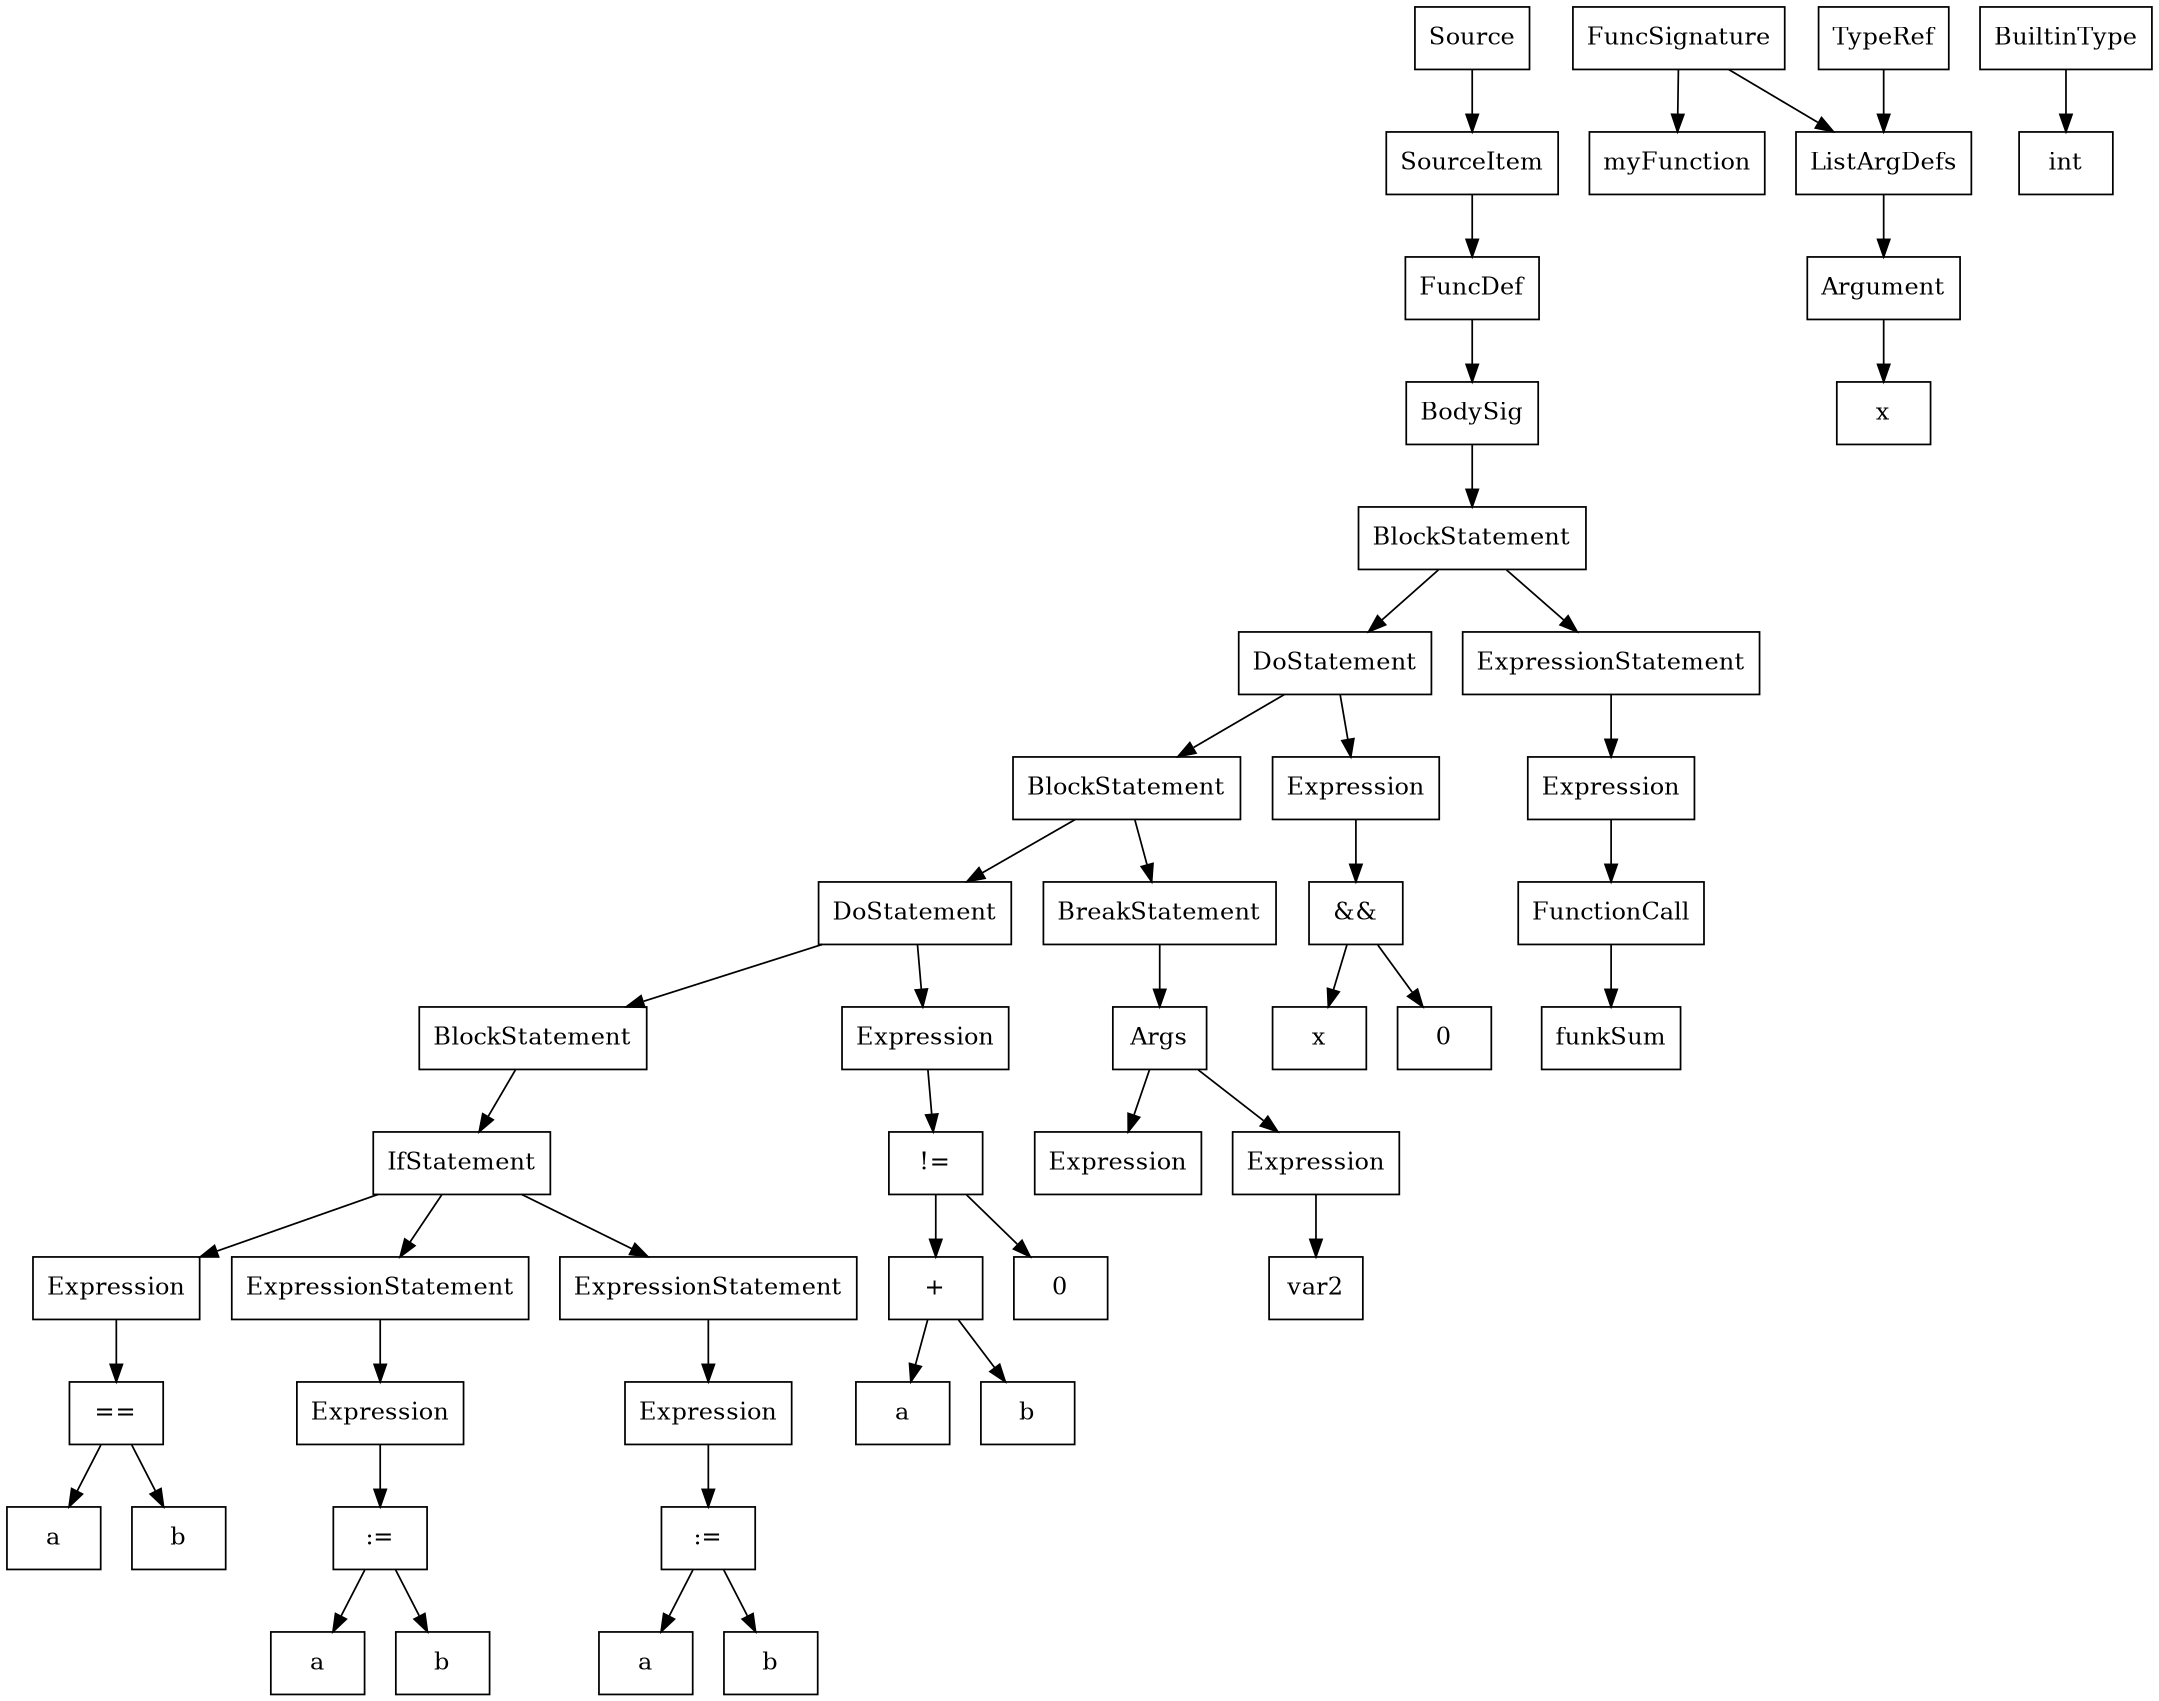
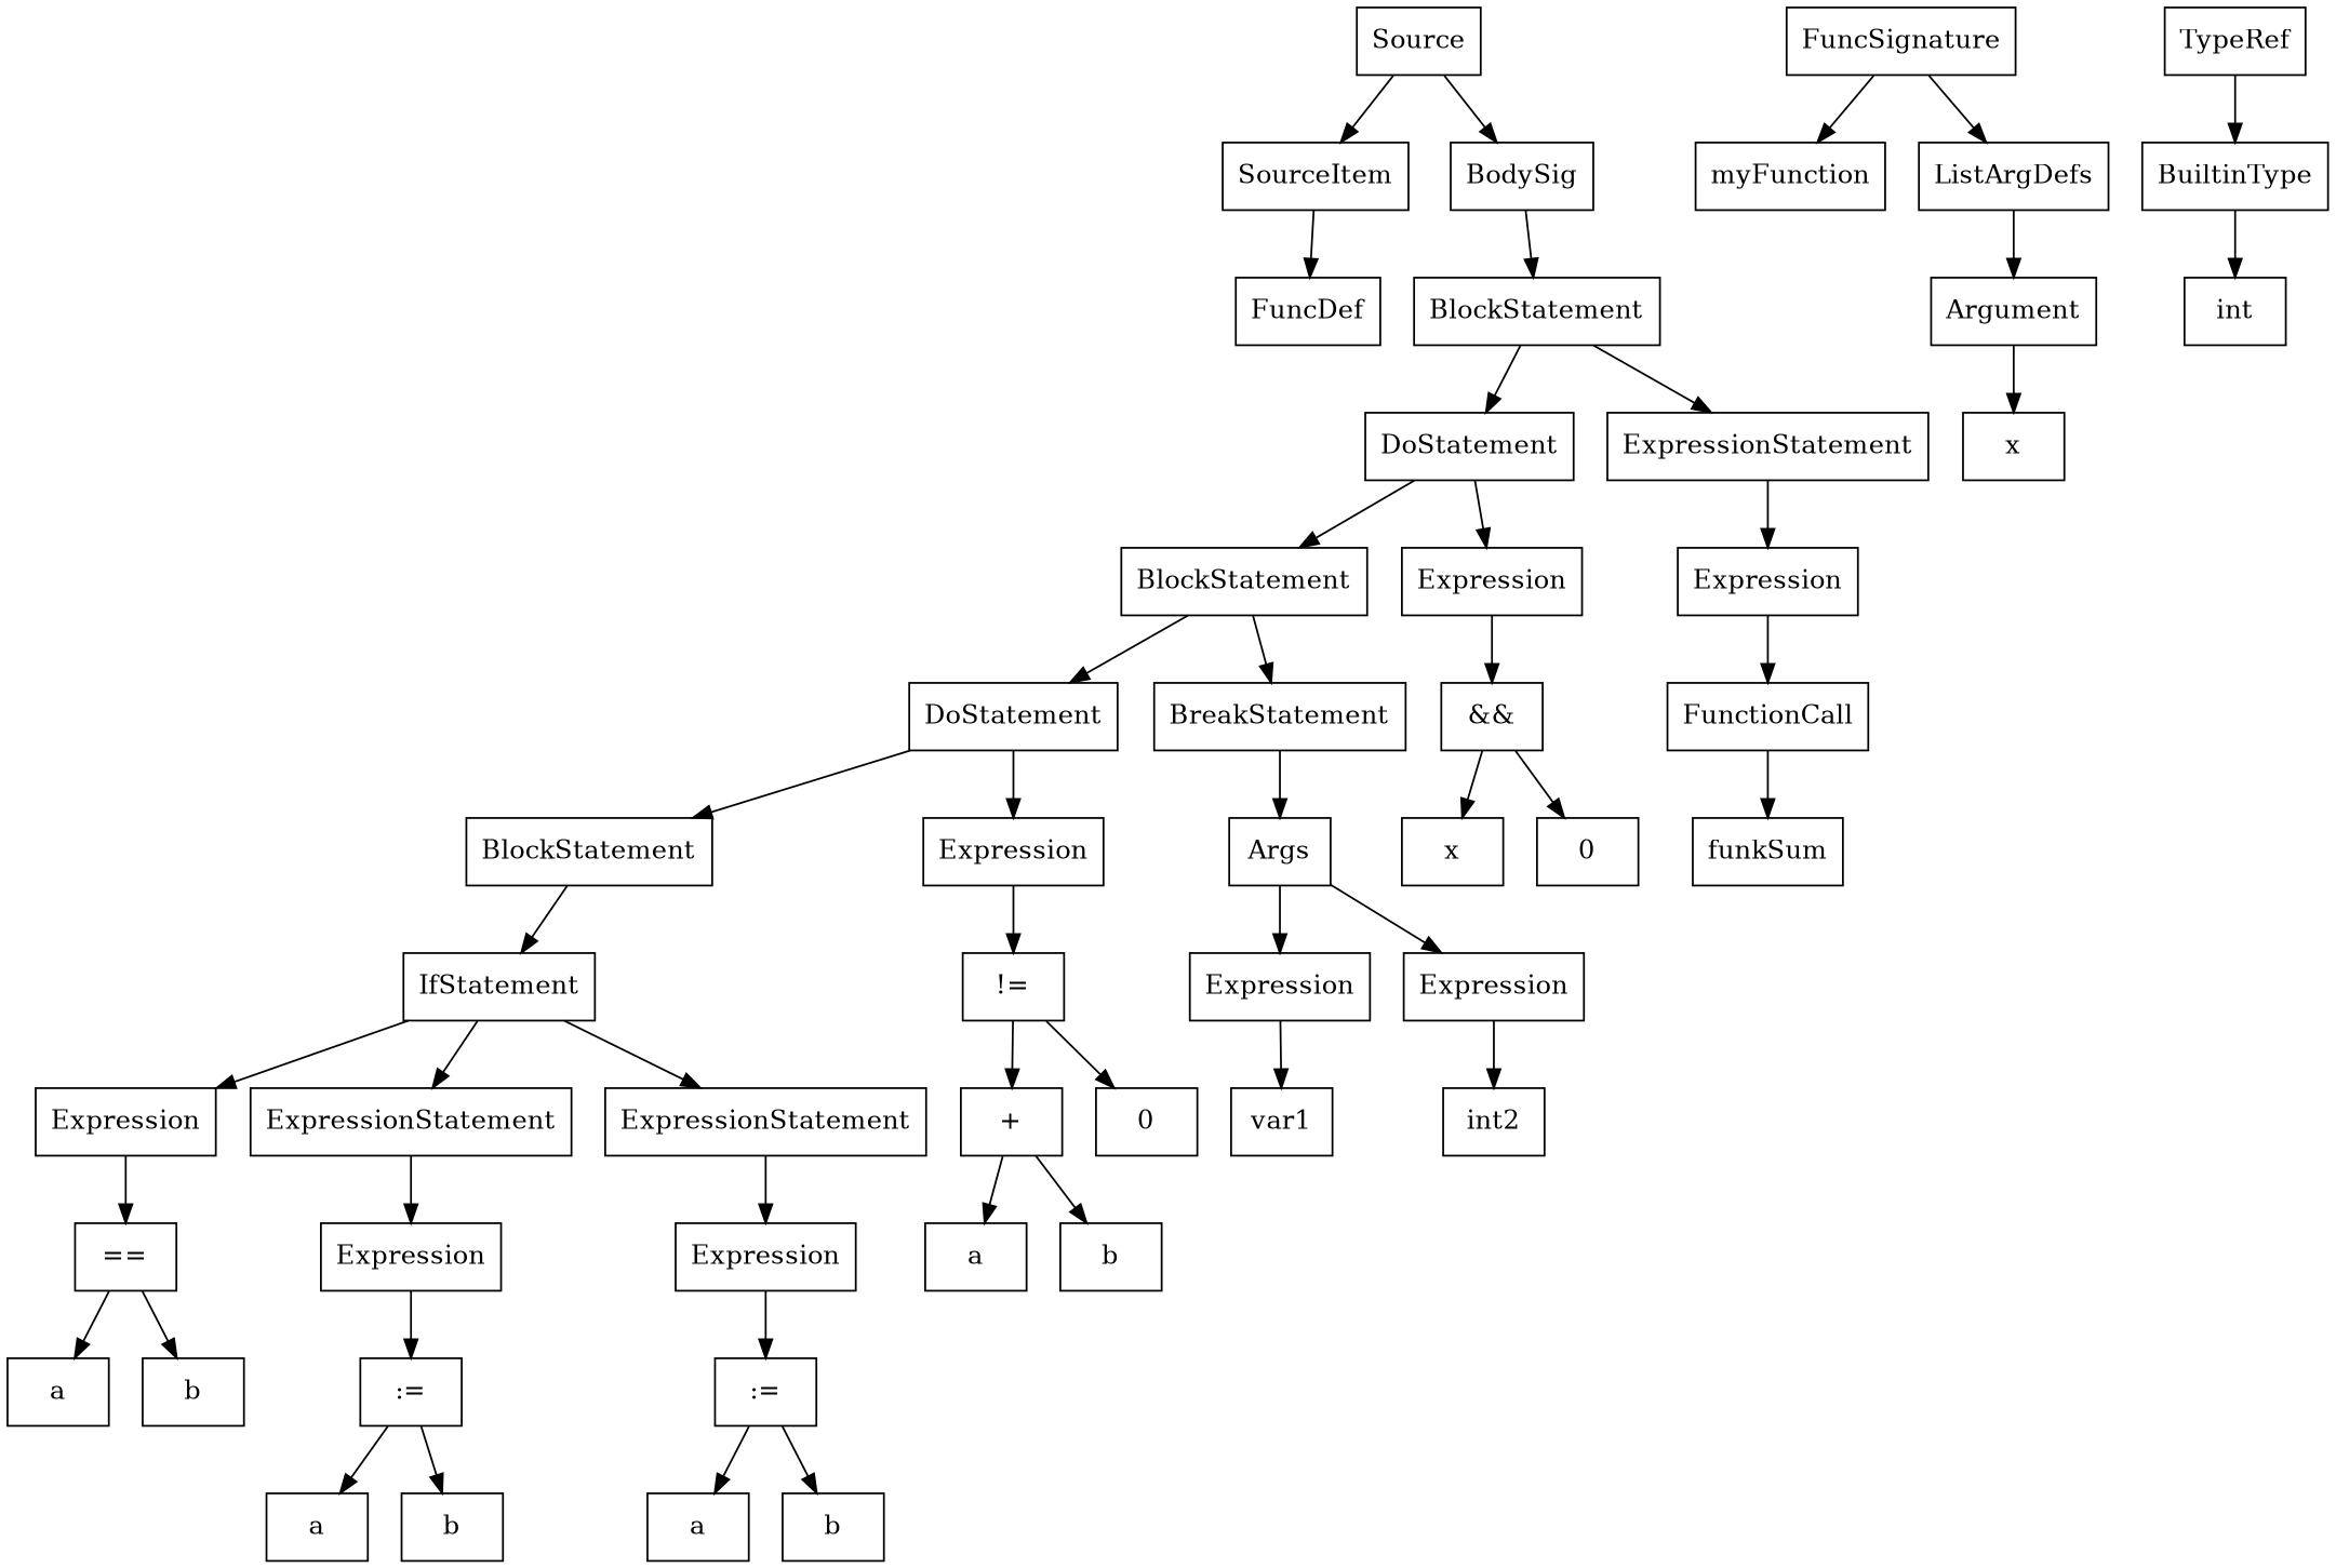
  digraph {
    node [shape=box]
    n1 [label=Source]
    n2 [label=SourceItem]
    n3 [label=FuncDef]
    n4 [label=BodySig]
    n5 [label=FuncSignature]
    n6 [label=myFunction]
    n7 [label=ListArgDefs]
    n8 [label=BlockStatement]
    n9 [label=Argument]
    n10 [label=x]
    n11 [label=TypeRef]
    n12 [label=BuiltinType]
    n13 [label=int]
    n14 [label=DoStatement]
    n15 [label=ExpressionStatement]
    n16 [label=BlockStatement]
    n17 [label=Expression]
    n18 [label=Expression]
    n19 [label=DoStatement]
    n20 [label=BreakStatement]
    n21 [label="&&"]
    n22 [label=BlockStatement]
    n23 [label=Expression]
    n24 [label=Args]
    n25 [label=IfStatement]
    n26 [label="!="]
    n27 [label=Expression]
    n28 [label=ExpressionStatement]
    n29 [label=ExpressionStatement]
    n30 [label="=="]
    n31 [label=Expression]
    n32 [label=Expression]
    n33 [label=a]
    n34 [label=b]
    n35 [label=":="]
    n36 [label=a]
    n37 [label=b]
    n38 [label=":="]
    n39 [label=a]
    n40 [label=b]
    n41 [label="+"]
    n42 [label=0]
    n43 [label=a]
    n44 [label=b]
    n45 [label=x]
    n46 [label=0]
    n47 [label=FunctionCall]
    n48 [label=funkSum]
    n49 [label=Expression]
    n50 [label=Expression]
-   n52 [label=var2]
+   n51 [label=var1]
+   n52 [label=int2]
    n1 -> n2
    n2 -> n3
-   n3 -> n4
+   n1 -> n4
    n4 -> n8
    n5 -> n6
    n5 -> n7
    n7 -> n9
    n8 -> n14
    n8 -> n15
    n9 -> n10
-   n11 -> n7
+   n11 -> n12
    n12 -> n13
    n14 -> n16
    n14 -> n17
    n15 -> n18
    n16 -> n19
    n16 -> n20
    n17 -> n21
    n18 -> n47
    n19 -> n22
    n19 -> n23
    n20 -> n24
    n21 -> n45
    n21 -> n46
    n22 -> n25
    n23 -> n26
    n24 -> n49
    n24 -> n50
    n25 -> n27
    n25 -> n28
    n25 -> n29
    n26 -> n41
    n26 -> n42
    n27 -> n30
    n28 -> n31
    n29 -> n32
    n30 -> n33
    n30 -> n34
    n31 -> n35
    n32 -> n38
    n35 -> n36
    n35 -> n37
    n38 -> n39
    n38 -> n40
    n41 -> n43
    n41 -> n44
    n47 -> n48
+   n49 -> n51
    n50 -> n52
  }
